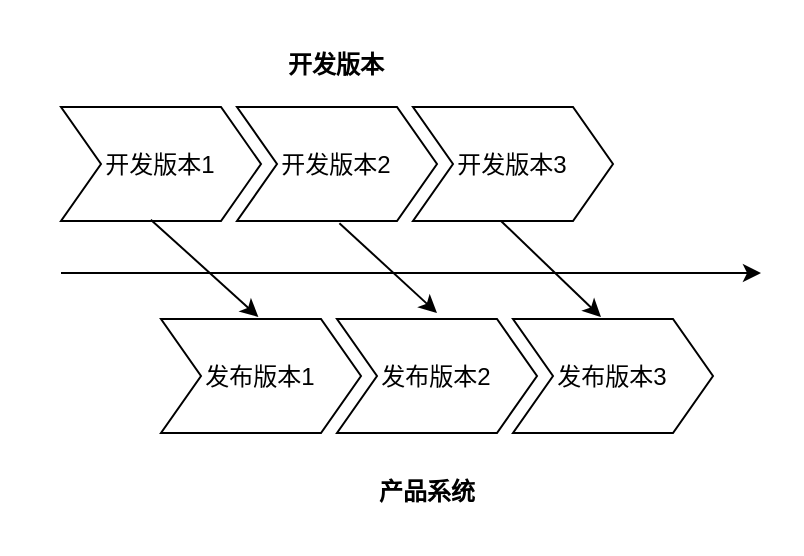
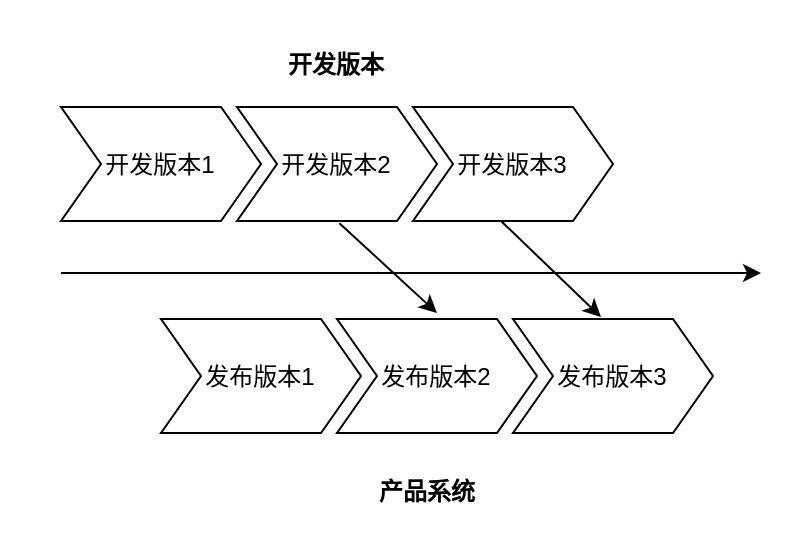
  <mxCell id="0" />
  <mxCell id="1" parent="0" />
  <mxCell id="2" value="开发版本" style="swimlane;childLayout=stackLayout;horizontal=1;fillColor=none;horizontalStack=1;resizeParent=1;resizeParentMax=0;resizeLast=0;collapsible=0;strokeColor=none;stackBorder=10;stackSpacing=-12;resizable=1;align=center;points=[];fontColor=#000000;" parent="1" vertex="1"><mxGeometry x="20" y="20" width="296" height="100" as="geometry" /></mxCell>
  <mxCell id="3" value="开发版本1" style="shape=step;perimeter=stepPerimeter;fixedSize=1;points=[];" parent="2" vertex="1"><mxGeometry x="10" y="33" width="100" height="57" as="geometry" /></mxCell>
  <mxCell id="4" value="开发版本2" style="shape=step;perimeter=stepPerimeter;fixedSize=1;points=[];" parent="2" vertex="1"><mxGeometry x="98" y="33" width="100" height="57" as="geometry" /></mxCell>
  <mxCell id="5" value="开发版本3" style="shape=step;perimeter=stepPerimeter;fixedSize=1;points=[];" parent="2" vertex="1"><mxGeometry x="186" y="33" width="100" height="57" as="geometry" /></mxCell>
  <mxCell id="6" value="" style="swimlane;childLayout=stackLayout;horizontal=1;fillColor=none;horizontalStack=1;resizeParent=1;resizeParentMax=0;resizeLast=0;collapsible=0;strokeColor=none;stackBorder=10;stackSpacing=-12;resizable=1;align=center;points=[];fontColor=#000000;" parent="1" vertex="1"><mxGeometry x="70" y="126" width="296" height="100" as="geometry" /></mxCell>
  <mxCell id="7" value="发布版本1" style="shape=step;perimeter=stepPerimeter;fixedSize=1;points=[];" parent="6" vertex="1"><mxGeometry x="10" y="33" width="100" height="57" as="geometry" /></mxCell>
  <mxCell id="8" value="发布版本2" style="shape=step;perimeter=stepPerimeter;fixedSize=1;points=[];" parent="6" vertex="1"><mxGeometry x="98" y="33" width="100" height="57" as="geometry" /></mxCell>
  <mxCell id="9" value="发布版本3" style="shape=step;perimeter=stepPerimeter;fixedSize=1;points=[];" parent="6" vertex="1"><mxGeometry x="186" y="33" width="100" height="57" as="geometry" /></mxCell>
  <mxCell id="10" value="" style="endArrow=classic;html=1;" parent="1" edge="1"><mxGeometry width="50" height="50" relative="1" as="geometry"><mxPoint x="30" y="136" as="sourcePoint" /><mxPoint x="380" y="136" as="targetPoint" /></mxGeometry></mxCell>
  <mxCell id="11" value="&lt;span style=&quot;font-weight: 700&quot;&gt;产品系统&lt;/span&gt;" style="text;html=1;strokeColor=none;fillColor=none;align=center;verticalAlign=middle;whiteSpace=wrap;rounded=0;" parent="1" vertex="1"><mxGeometry x="187" y="236" width="53" height="20" as="geometry" /></mxCell>
- <mxCell id="12" value="" style="endArrow=classic;html=1;exitX=0.449;exitY=0.988;exitDx=0;exitDy=0;exitPerimeter=0;entryX=0.487;entryY=-0.018;entryDx=0;entryDy=0;entryPerimeter=0;" parent="1" source="3" target="7" edge="1"><mxGeometry width="50" height="50" relative="1" as="geometry"><mxPoint x="50" y="236" as="sourcePoint" /><mxPoint x="110" y="236" as="targetPoint" /></mxGeometry></mxCell>
  <mxCell id="13" value="" style="endArrow=classic;html=1;" parent="1" edge="1"><mxGeometry width="50" height="50" relative="1" as="geometry"><mxPoint x="250" y="110" as="sourcePoint" /><mxPoint x="300" y="158" as="targetPoint" /></mxGeometry></mxCell>
  <mxCell id="14" value="" style="endArrow=classic;html=1;exitX=0.512;exitY=1.019;exitDx=0;exitDy=0;exitPerimeter=0;" parent="1" source="4" edge="1"><mxGeometry width="50" height="50" relative="1" as="geometry"><mxPoint x="170" y="122" as="sourcePoint" /><mxPoint x="218" y="156" as="targetPoint" /></mxGeometry></mxCell>
